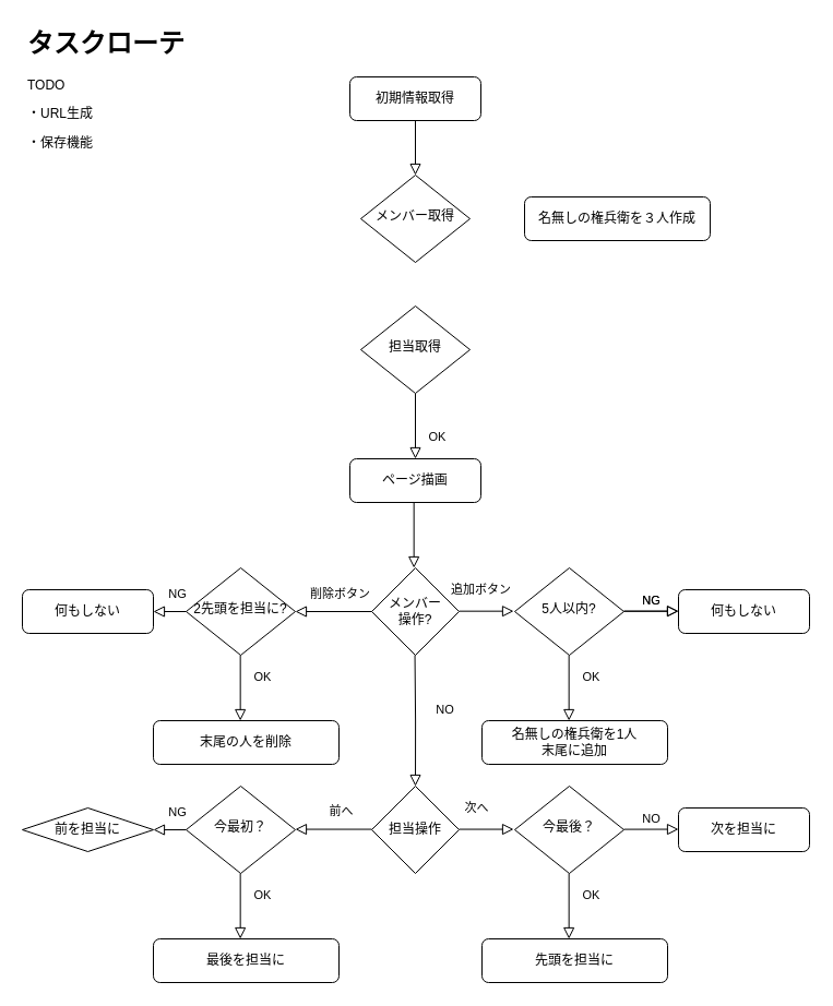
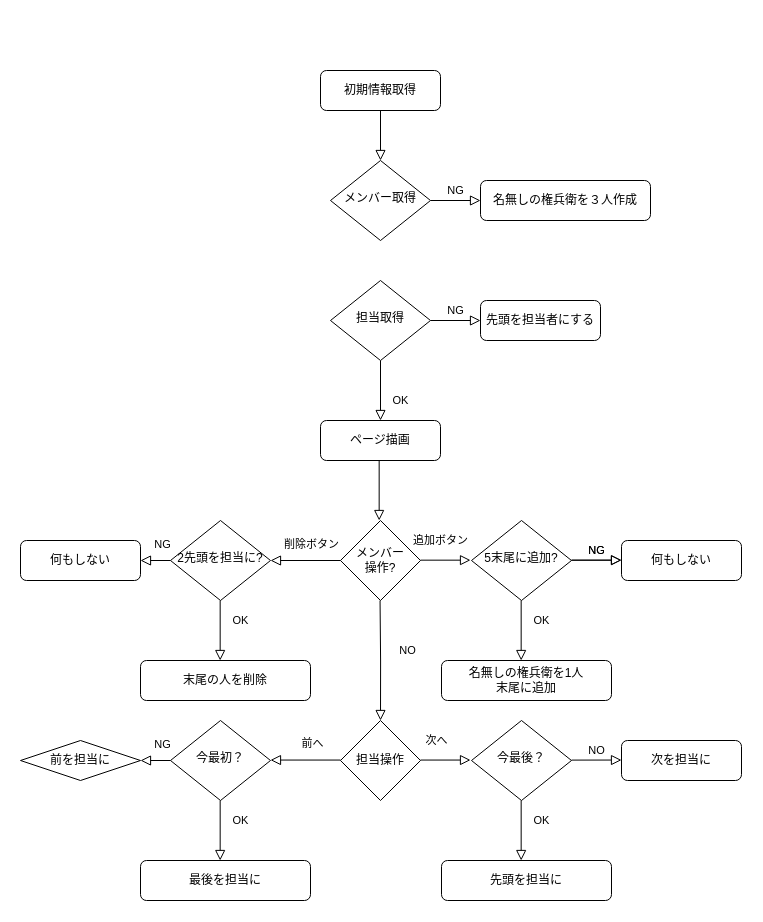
  <mxCell id="0" />
  <mxCell id="1" parent="0" />
  <mxCell id="2" value="" style="rounded=0;html=1;jettySize=auto;orthogonalLoop=1;fontSize=11;endArrow=block;endFill=0;endSize=8;strokeWidth=1;shadow=0;labelBackgroundColor=none;edgeStyle=orthogonalEdgeStyle;" parent="1" source="3" target="5" edge="1"><mxGeometry relative="1" as="geometry" /></mxCell>
  <mxCell id="3" value="初期情報取得" style="rounded=1;whiteSpace=wrap;html=1;fontSize=12;glass=0;strokeWidth=1;shadow=0;" parent="1" vertex="1"><mxGeometry x="320" y="70" width="120" height="40" as="geometry" /></mxCell>
+ <mxCell id="4" value="NG" style="edgeStyle=orthogonalEdgeStyle;rounded=0;html=1;jettySize=auto;orthogonalLoop=1;fontSize=11;endArrow=block;endFill=0;endSize=8;strokeWidth=1;shadow=0;labelBackgroundColor=none;" parent="1" source="5" target="6" edge="1"><mxGeometry y="10" relative="1" as="geometry"><mxPoint as="offset" /></mxGeometry></mxCell>
  <mxCell id="5" value="メンバー取得" style="rhombus;whiteSpace=wrap;html=1;shadow=0;fontFamily=Helvetica;fontSize=12;align=center;strokeWidth=1;spacing=6;spacingTop=-4;" parent="1" vertex="1"><mxGeometry x="330" y="160" width="100" height="80" as="geometry" /></mxCell>
  <mxCell id="6" value="名無しの権兵衛を３人作成" style="rounded=1;whiteSpace=wrap;html=1;fontSize=12;glass=0;strokeWidth=1;shadow=0;" parent="1" vertex="1"><mxGeometry x="480" y="180" width="170" height="40" as="geometry" /></mxCell>
  <mxCell id="7" value="OK" style="rounded=0;html=1;jettySize=auto;orthogonalLoop=1;fontSize=11;endArrow=block;endFill=0;endSize=8;strokeWidth=1;shadow=0;labelBackgroundColor=none;edgeStyle=orthogonalEdgeStyle;" parent="1" source="9" target="10" edge="1"><mxGeometry x="0.333" y="20" relative="1" as="geometry"><mxPoint as="offset" /></mxGeometry></mxCell>
+ <mxCell id="8" value="NG" style="edgeStyle=orthogonalEdgeStyle;rounded=0;html=1;jettySize=auto;orthogonalLoop=1;fontSize=11;endArrow=block;endFill=0;endSize=8;strokeWidth=1;shadow=0;labelBackgroundColor=none;" parent="1" source="9" target="11" edge="1"><mxGeometry x="0.013" y="10" relative="1" as="geometry"><mxPoint as="offset" /></mxGeometry></mxCell>
  <mxCell id="9" value="担当取得" style="rhombus;whiteSpace=wrap;html=1;shadow=0;fontFamily=Helvetica;fontSize=12;align=center;strokeWidth=1;spacing=6;spacingTop=-4;" parent="1" vertex="1"><mxGeometry x="330" y="280" width="100" height="80" as="geometry" /></mxCell>
  <mxCell id="10" value="ページ描画" style="rounded=1;whiteSpace=wrap;html=1;fontSize=12;glass=0;strokeWidth=1;shadow=0;" parent="1" vertex="1"><mxGeometry x="320" y="420" width="120" height="40" as="geometry" /></mxCell>
+ <mxCell id="11" value="先頭を担当者にする" style="rounded=1;whiteSpace=wrap;html=1;fontSize=12;glass=0;strokeWidth=1;shadow=0;" parent="1" vertex="1"><mxGeometry x="480" y="300" width="120" height="40" as="geometry" /></mxCell>
  <mxCell id="12" value="追加ボタン" style="rounded=0;html=1;jettySize=auto;orthogonalLoop=1;fontSize=11;endArrow=block;endFill=0;endSize=8;strokeWidth=1;shadow=0;labelBackgroundColor=none;edgeStyle=orthogonalEdgeStyle;" edge="1" parent="1"><mxGeometry x="1" y="64" relative="1" as="geometry"><mxPoint x="-3" y="20" as="offset" /><mxPoint x="378.67" y="460" as="sourcePoint" /><mxPoint x="378.67" y="520" as="targetPoint" /></mxGeometry></mxCell>
- <mxCell id="13" value="5人以内?" style="rhombus;whiteSpace=wrap;html=1;shadow=0;fontFamily=Helvetica;fontSize=12;align=center;strokeWidth=1;spacing=6;spacingTop=-4;" vertex="1" parent="1"><mxGeometry x="471" y="520" width="100" height="80" as="geometry" /></mxCell>
+ <mxCell id="13" value="5末尾に追加?" style="rhombus;whiteSpace=wrap;html=1;shadow=0;fontFamily=Helvetica;fontSize=12;align=center;strokeWidth=1;spacing=6;spacingTop=-4;" vertex="1" parent="1"><mxGeometry x="471" y="520" width="100" height="80" as="geometry" /></mxCell>
  <mxCell id="14" value="OK" style="rounded=0;html=1;jettySize=auto;orthogonalLoop=1;fontSize=11;endArrow=block;endFill=0;endSize=8;strokeWidth=1;shadow=0;labelBackgroundColor=none;edgeStyle=orthogonalEdgeStyle;" edge="1" parent="1"><mxGeometry x="-0.333" y="20" relative="1" as="geometry"><mxPoint as="offset" /><mxPoint x="520.67" y="600" as="sourcePoint" /><mxPoint x="520.67" y="660" as="targetPoint" /></mxGeometry></mxCell>
  <mxCell id="15" value="NG" style="edgeStyle=orthogonalEdgeStyle;rounded=0;html=1;jettySize=auto;orthogonalLoop=1;fontSize=11;endArrow=block;endFill=0;endSize=8;strokeWidth=1;shadow=0;labelBackgroundColor=none;" edge="1" parent="1"><mxGeometry x="0.013" y="10" relative="1" as="geometry"><mxPoint as="offset" /><mxPoint x="571" y="559.67" as="sourcePoint" /><mxPoint x="621" y="559.67" as="targetPoint" /></mxGeometry></mxCell>
  <mxCell id="16" value="何もしない" style="rounded=1;whiteSpace=wrap;html=1;fontSize=12;glass=0;strokeWidth=1;shadow=0;" vertex="1" parent="1"><mxGeometry x="621" y="540" width="120" height="40" as="geometry" /></mxCell>
  <mxCell id="17" value="名無しの権兵衛を1人&lt;br&gt;末尾に追加" style="rounded=1;whiteSpace=wrap;html=1;fontSize=12;glass=0;strokeWidth=1;shadow=0;" vertex="1" parent="1"><mxGeometry x="441" y="660" width="170" height="40" as="geometry" /></mxCell>
  <mxCell id="18" value="メンバー&lt;br&gt;操作?" style="rhombus;whiteSpace=wrap;html=1;" vertex="1" parent="1"><mxGeometry x="340" y="520" width="80" height="80" as="geometry" /></mxCell>
  <mxCell id="19" value="&lt;br&gt;" style="edgeStyle=orthogonalEdgeStyle;rounded=0;html=1;jettySize=auto;orthogonalLoop=1;fontSize=11;endArrow=block;endFill=0;endSize=8;strokeWidth=1;shadow=0;labelBackgroundColor=none;" edge="1" parent="1"><mxGeometry x="0.013" y="10" relative="1" as="geometry"><mxPoint as="offset" /><mxPoint x="420" y="559.67" as="sourcePoint" /><mxPoint x="470" y="559.67" as="targetPoint" /></mxGeometry></mxCell>
  <mxCell id="20" value="" style="edgeStyle=orthogonalEdgeStyle;rounded=0;html=1;jettySize=auto;orthogonalLoop=1;fontSize=11;endArrow=block;endFill=0;endSize=8;strokeWidth=1;shadow=0;labelBackgroundColor=none;exitX=0;exitY=0.5;exitDx=0;exitDy=0;" edge="1" parent="1" source="18"><mxGeometry x="0.013" y="10" relative="1" as="geometry"><mxPoint as="offset" /><mxPoint x="340" y="560" as="sourcePoint" /><mxPoint x="270" y="560" as="targetPoint" /></mxGeometry></mxCell>
  <mxCell id="21" value="削除ボタン" style="edgeLabel;html=1;align=center;verticalAlign=middle;resizable=0;points=[];" vertex="1" connectable="0" parent="20"><mxGeometry x="0.009" relative="1" as="geometry"><mxPoint x="6" y="-17" as="offset" /></mxGeometry></mxCell>
  <mxCell id="22" value="2先頭を担当に?" style="rhombus;whiteSpace=wrap;html=1;shadow=0;fontFamily=Helvetica;fontSize=12;align=center;strokeWidth=1;spacing=6;spacingTop=-4;" vertex="1" parent="1"><mxGeometry x="170" y="520" width="100" height="80" as="geometry" /></mxCell>
  <mxCell id="23" value="OK" style="rounded=0;html=1;jettySize=auto;orthogonalLoop=1;fontSize=11;endArrow=block;endFill=0;endSize=8;strokeWidth=1;shadow=0;labelBackgroundColor=none;edgeStyle=orthogonalEdgeStyle;" edge="1" parent="1"><mxGeometry x="-0.333" y="20" relative="1" as="geometry"><mxPoint as="offset" /><mxPoint x="219.67" y="600" as="sourcePoint" /><mxPoint x="219.67" y="660" as="targetPoint" /></mxGeometry></mxCell>
  <mxCell id="24" value="末尾の人を削除" style="rounded=1;whiteSpace=wrap;html=1;fontSize=12;glass=0;strokeWidth=1;shadow=0;" vertex="1" parent="1"><mxGeometry x="140" y="660" width="170" height="40" as="geometry" /></mxCell>
  <mxCell id="25" value="何もしない" style="rounded=1;whiteSpace=wrap;html=1;fontSize=12;glass=0;strokeWidth=1;shadow=0;" vertex="1" parent="1"><mxGeometry x="20" y="540" width="120" height="40" as="geometry" /></mxCell>
  <mxCell id="26" value="" style="edgeStyle=orthogonalEdgeStyle;rounded=0;html=1;jettySize=auto;orthogonalLoop=1;fontSize=11;endArrow=block;endFill=0;endSize=8;strokeWidth=1;shadow=0;labelBackgroundColor=none;entryX=1;entryY=0.5;entryDx=0;entryDy=0;" edge="1" parent="1" target="25"><mxGeometry x="0.013" y="10" relative="1" as="geometry"><mxPoint as="offset" /><mxPoint x="170" y="560" as="sourcePoint" /><mxPoint x="280" y="570" as="targetPoint" /></mxGeometry></mxCell>
  <mxCell id="27" value="NG" style="edgeLabel;html=1;align=center;verticalAlign=middle;resizable=0;points=[];" vertex="1" connectable="0" parent="26"><mxGeometry x="0.009" relative="1" as="geometry"><mxPoint x="6" y="-17" as="offset" /></mxGeometry></mxCell>
- <mxCell id="28" value="&lt;h1&gt;タスクローテ&lt;/h1&gt;&lt;p&gt;TODO&lt;/p&gt;&lt;p&gt;・URL生成&lt;/p&gt;&lt;p&gt;・保存機能&lt;/p&gt;" style="text;html=1;strokeColor=none;fillColor=none;spacing=5;spacingTop=-20;whiteSpace=wrap;overflow=hidden;rounded=0;" vertex="1" parent="1"><mxGeometry x="20" y="20" width="190" height="120" as="geometry" /></mxCell>
  <mxCell id="29" value="NO" style="rounded=0;html=1;jettySize=auto;orthogonalLoop=1;fontSize=11;endArrow=block;endFill=0;endSize=8;strokeWidth=1;shadow=0;labelBackgroundColor=none;edgeStyle=orthogonalEdgeStyle;entryX=0.5;entryY=0;entryDx=0;entryDy=0;" edge="1" parent="1" target="30"><mxGeometry x="-0.169" y="27" relative="1" as="geometry"><mxPoint as="offset" /><mxPoint x="379.55" y="600" as="sourcePoint" /><mxPoint x="379.55" y="660" as="targetPoint" /><Array as="points" /></mxGeometry></mxCell>
  <mxCell id="30" value="担当操作" style="rhombus;whiteSpace=wrap;html=1;" vertex="1" parent="1"><mxGeometry x="340" y="720" width="80" height="80" as="geometry" /></mxCell>
  <mxCell id="31" value="" style="edgeStyle=orthogonalEdgeStyle;rounded=0;html=1;jettySize=auto;orthogonalLoop=1;fontSize=11;endArrow=block;endFill=0;endSize=8;strokeWidth=1;shadow=0;labelBackgroundColor=none;exitX=0;exitY=0.5;exitDx=0;exitDy=0;" edge="1" parent="1"><mxGeometry x="0.013" y="10" relative="1" as="geometry"><mxPoint as="offset" /><mxPoint x="340" y="759.55" as="sourcePoint" /><mxPoint x="270" y="759.55" as="targetPoint" /></mxGeometry></mxCell>
  <mxCell id="32" value="前へ" style="edgeLabel;html=1;align=center;verticalAlign=middle;resizable=0;points=[];" vertex="1" connectable="0" parent="31"><mxGeometry x="0.009" relative="1" as="geometry"><mxPoint x="6" y="-17" as="offset" /></mxGeometry></mxCell>
  <mxCell id="33" value="次へ" style="edgeStyle=orthogonalEdgeStyle;rounded=0;html=1;jettySize=auto;orthogonalLoop=1;fontSize=11;endArrow=block;endFill=0;endSize=8;strokeWidth=1;shadow=0;labelBackgroundColor=none;" edge="1" parent="1"><mxGeometry x="-0.36" y="20" relative="1" as="geometry"><mxPoint as="offset" /><mxPoint x="420" y="759.55" as="sourcePoint" /><mxPoint x="470" y="759.55" as="targetPoint" /></mxGeometry></mxCell>
  <mxCell id="34" value="今最後？" style="rhombus;whiteSpace=wrap;html=1;shadow=0;fontFamily=Helvetica;fontSize=12;align=center;strokeWidth=1;spacing=6;spacingTop=-4;" vertex="1" parent="1"><mxGeometry x="471" y="720" width="100" height="80" as="geometry" /></mxCell>
  <mxCell id="35" value="NG" style="edgeStyle=orthogonalEdgeStyle;rounded=0;html=1;jettySize=auto;orthogonalLoop=1;fontSize=11;endArrow=block;endFill=0;endSize=8;strokeWidth=1;shadow=0;labelBackgroundColor=none;" edge="1" parent="1"><mxGeometry x="0.013" y="10" relative="1" as="geometry"><mxPoint as="offset" /><mxPoint x="571" y="559.67" as="sourcePoint" /><mxPoint x="621" y="559.67" as="targetPoint" /><Array as="points"><mxPoint x="621" y="560" /></Array></mxGeometry></mxCell>
  <mxCell id="36" value="NO" style="edgeStyle=orthogonalEdgeStyle;rounded=0;html=1;jettySize=auto;orthogonalLoop=1;fontSize=11;endArrow=block;endFill=0;endSize=8;strokeWidth=1;shadow=0;labelBackgroundColor=none;" edge="1" parent="1"><mxGeometry x="0.016" y="10" relative="1" as="geometry"><mxPoint as="offset" /><mxPoint x="571" y="759.55" as="sourcePoint" /><mxPoint x="621" y="759.55" as="targetPoint" /><Array as="points"><mxPoint x="621" y="759.88" /></Array></mxGeometry></mxCell>
  <mxCell id="37" value="次を担当に" style="rounded=1;whiteSpace=wrap;html=1;fontSize=12;glass=0;strokeWidth=1;shadow=0;" vertex="1" parent="1"><mxGeometry x="621" y="740" width="120" height="40" as="geometry" /></mxCell>
  <mxCell id="38" value="OK" style="rounded=0;html=1;jettySize=auto;orthogonalLoop=1;fontSize=11;endArrow=block;endFill=0;endSize=8;strokeWidth=1;shadow=0;labelBackgroundColor=none;edgeStyle=orthogonalEdgeStyle;" edge="1" parent="1"><mxGeometry x="-0.333" y="20" relative="1" as="geometry"><mxPoint as="offset" /><mxPoint x="520.67" y="800" as="sourcePoint" /><mxPoint x="520.67" y="860" as="targetPoint" /></mxGeometry></mxCell>
  <mxCell id="39" value="先頭を担当に" style="rounded=1;whiteSpace=wrap;html=1;fontSize=12;glass=0;strokeWidth=1;shadow=0;" vertex="1" parent="1"><mxGeometry x="441" y="860" width="170" height="40" as="geometry" /></mxCell>
  <mxCell id="40" value="今最初？" style="rhombus;whiteSpace=wrap;html=1;shadow=0;fontFamily=Helvetica;fontSize=12;align=center;strokeWidth=1;spacing=6;spacingTop=-4;" vertex="1" parent="1"><mxGeometry x="170" y="720" width="100" height="80" as="geometry" /></mxCell>
  <mxCell id="41" value="OK" style="rounded=0;html=1;jettySize=auto;orthogonalLoop=1;fontSize=11;endArrow=block;endFill=0;endSize=8;strokeWidth=1;shadow=0;labelBackgroundColor=none;edgeStyle=orthogonalEdgeStyle;" edge="1" parent="1"><mxGeometry x="-0.333" y="20" relative="1" as="geometry"><mxPoint as="offset" /><mxPoint x="219.67" y="800" as="sourcePoint" /><mxPoint x="219.67" y="860" as="targetPoint" /></mxGeometry></mxCell>
  <mxCell id="42" value="最後を担当に" style="rounded=1;whiteSpace=wrap;html=1;fontSize=12;glass=0;strokeWidth=1;shadow=0;" vertex="1" parent="1"><mxGeometry x="140" y="860" width="170" height="40" as="geometry" /></mxCell>
  <mxCell id="43" value="前を担当に" style="rhombus;whiteSpace=wrap;html=1;fontSize=12;glass=0;strokeWidth=1;shadow=0;" vertex="1" parent="1"><mxGeometry x="20" y="740" width="120" height="40" as="geometry" /></mxCell>
  <mxCell id="44" value="" style="edgeStyle=orthogonalEdgeStyle;rounded=0;html=1;jettySize=auto;orthogonalLoop=1;fontSize=11;endArrow=block;endFill=0;endSize=8;strokeWidth=1;shadow=0;labelBackgroundColor=none;entryX=1;entryY=0.5;entryDx=0;entryDy=0;" edge="1" parent="1" target="43"><mxGeometry x="0.013" y="10" relative="1" as="geometry"><mxPoint as="offset" /><mxPoint x="170" y="760" as="sourcePoint" /><mxPoint x="280" y="770" as="targetPoint" /></mxGeometry></mxCell>
  <mxCell id="45" value="NG" style="edgeLabel;html=1;align=center;verticalAlign=middle;resizable=0;points=[];" vertex="1" connectable="0" parent="44"><mxGeometry x="0.009" relative="1" as="geometry"><mxPoint x="6" y="-17" as="offset" /></mxGeometry></mxCell>
